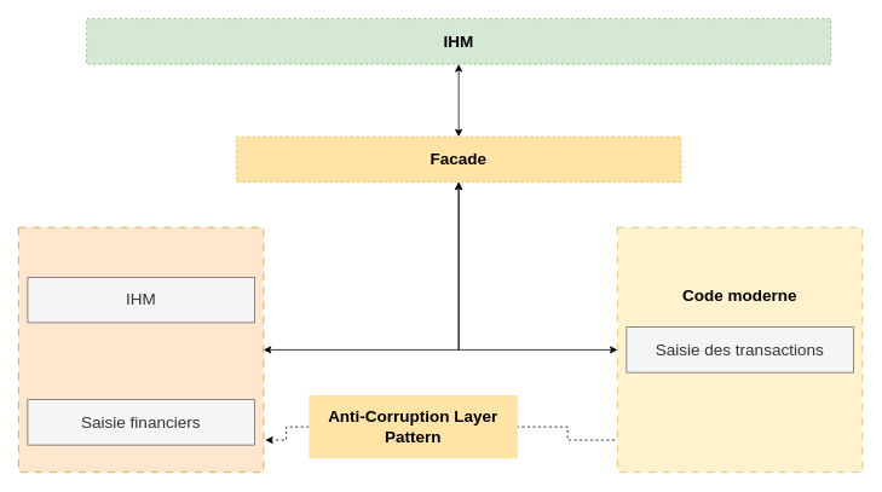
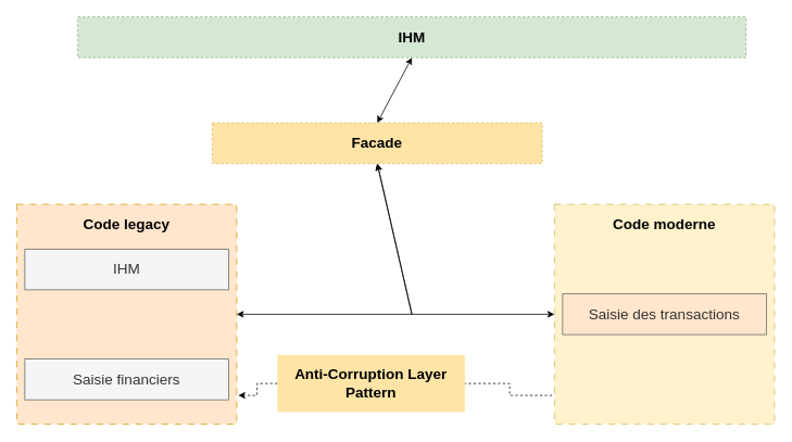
  <mxCell id="0" />
  <mxCell id="1" parent="0" />
  <mxCell id="2" value="" style="whiteSpace=wrap;html=1;aspect=fixed;dashed=1;dashPattern=8 8;fillColor=#ffe6cc;strokeColor=#d79b00;" parent="1" vertex="1"><mxGeometry x="20" y="250" width="270" height="270" as="geometry" /></mxCell>
  <mxCell id="3" value="&lt;font style=&quot;font-size: 18px;&quot;&gt;IHM&lt;/font&gt;" style="rounded=0;whiteSpace=wrap;html=1;fillColor=#f5f5f5;fontColor=#333333;strokeColor=#666666;" parent="1" vertex="1"><mxGeometry x="30" y="305" width="250" height="50" as="geometry" /></mxCell>
  <mxCell id="4" value="&lt;font style=&quot;font-size: 18px;&quot;&gt;Saisie financiers&lt;/font&gt;" style="rounded=0;whiteSpace=wrap;html=1;fillColor=#f5f5f5;fontColor=#333333;strokeColor=#666666;" parent="1" vertex="1"><mxGeometry x="30" y="440" width="250" height="50" as="geometry" /></mxCell>
+ <mxCell id="5" value="&lt;font style=&quot;font-size: 18px;&quot;&gt;&lt;b&gt;Code legacy&lt;/b&gt;&lt;/font&gt;" style="text;html=1;strokeColor=none;fillColor=none;align=center;verticalAlign=middle;whiteSpace=wrap;rounded=0;" parent="1" vertex="1"><mxGeometry x="85" y="260" width="140" height="30" as="geometry" /></mxCell>
  <mxCell id="6" value="&lt;font style=&quot;font-size: 18px;&quot;&gt;&lt;b&gt;IHM&lt;/b&gt;&lt;/font&gt;" style="rounded=0;whiteSpace=wrap;html=1;fillColor=#d5e8d4;strokeColor=#82b366;dashed=1;" parent="1" vertex="1"><mxGeometry x="95" y="20" width="820" height="50" as="geometry" /></mxCell>
- <mxCell id="7" value="&lt;font style=&quot;font-size: 18px;&quot;&gt;&lt;b&gt;Facade&lt;/b&gt;&lt;/font&gt;" style="rounded=0;whiteSpace=wrap;html=1;fillColor=#FFE4A6;strokeColor=#d6b656;dashed=1;" vertex="1" parent="1"><mxGeometry x="260" y="150" width="490" height="50" as="geometry" /></mxCell>
+ <mxCell id="7" value="&lt;font style=&quot;font-size: 18px;&quot;&gt;&lt;b&gt;Facade&lt;/b&gt;&lt;/font&gt;" style="rounded=0;whiteSpace=wrap;html=1;fillColor=#FFE4A6;strokeColor=#d6b656;dashed=1;" vertex="1" parent="1"><mxGeometry x="260" y="150" width="405" height="50" as="geometry" /></mxCell>
  <mxCell id="8" value="" style="endArrow=classic;startArrow=classic;html=1;rounded=0;entryX=0.5;entryY=1;entryDx=0;entryDy=0;exitX=0.5;exitY=0;exitDx=0;exitDy=0;" edge="1" parent="1" source="7" target="6"><mxGeometry width="50" height="50" relative="1" as="geometry"><mxPoint x="480" y="150" as="sourcePoint" /><mxPoint x="530" y="100" as="targetPoint" /></mxGeometry></mxCell>
  <mxCell id="9" value="" style="endArrow=classic;startArrow=classic;html=1;rounded=0;entryX=0.5;entryY=1;entryDx=0;entryDy=0;exitX=1;exitY=0.5;exitDx=0;exitDy=0;" edge="1" parent="1" source="2" target="7"><mxGeometry width="50" height="50" relative="1" as="geometry"><mxPoint x="330" y="420" as="sourcePoint" /><mxPoint x="380" y="370" as="targetPoint" /><Array as="points"><mxPoint x="505" y="385" /></Array></mxGeometry></mxCell>
  <mxCell id="10" value="" style="endArrow=classic;startArrow=classic;html=1;rounded=0;entryX=0.5;entryY=1;entryDx=0;entryDy=0;exitX=0;exitY=0.5;exitDx=0;exitDy=0;" edge="1" parent="1" target="7"><mxGeometry width="50" height="50" relative="1" as="geometry"><mxPoint x="680" y="385" as="sourcePoint" /><mxPoint x="515" y="210" as="targetPoint" /><Array as="points"><mxPoint x="505" y="385" /></Array></mxGeometry></mxCell>
  <mxCell id="11" style="edgeStyle=orthogonalEdgeStyle;rounded=0;orthogonalLoop=1;jettySize=auto;html=1;exitX=-0.011;exitY=0.869;exitDx=0;exitDy=0;entryX=1;entryY=0.5;entryDx=0;entryDy=0;exitPerimeter=0;dashed=1;endArrow=none;endFill=0;" edge="1" parent="1" source="12" target="16"><mxGeometry relative="1" as="geometry" /></mxCell>
  <mxCell id="12" value="" style="whiteSpace=wrap;html=1;aspect=fixed;dashed=1;dashPattern=8 8;fillColor=#fff2cc;strokeColor=#d6b656;" vertex="1" parent="1"><mxGeometry x="680" y="250" width="270" height="270" as="geometry" /></mxCell>
- <mxCell id="13" value="&lt;font style=&quot;font-size: 18px;&quot;&gt;&lt;b&gt;Code moderne&lt;/b&gt;&lt;/font&gt;" style="text;html=1;strokeColor=none;fillColor=none;align=center;verticalAlign=middle;whiteSpace=wrap;rounded=0;" vertex="1" parent="1"><mxGeometry x="745" y="310" width="140" height="30" as="geometry" /></mxCell>
- <mxCell id="14" value="&lt;font style=&quot;font-size: 18px;&quot;&gt;Saisie des transactions&lt;/font&gt;" style="rounded=0;whiteSpace=wrap;html=1;fillColor=#f5f5f5;fontColor=#333333;strokeColor=#666666;" vertex="1" parent="1"><mxGeometry x="690" y="360" width="250" height="50" as="geometry" /></mxCell>
+ <mxCell id="13" value="&lt;font style=&quot;font-size: 18px;&quot;&gt;&lt;b&gt;Code moderne&lt;/b&gt;&lt;/font&gt;" style="text;html=1;strokeColor=none;fillColor=none;align=center;verticalAlign=middle;whiteSpace=wrap;rounded=0;" vertex="1" parent="1"><mxGeometry x="745" y="260" width="140" height="30" as="geometry" /></mxCell>
+ <mxCell id="14" value="&lt;font style=&quot;font-size: 18px;&quot;&gt;Saisie des transactions&lt;/font&gt;" style="rounded=0;whiteSpace=wrap;html=1;fillColor=#ffe6cc;fontColor=#333333;strokeColor=#666666;" vertex="1" parent="1"><mxGeometry x="690" y="360" width="250" height="50" as="geometry" /></mxCell>
  <mxCell id="15" style="edgeStyle=orthogonalEdgeStyle;rounded=0;orthogonalLoop=1;jettySize=auto;html=1;exitX=0;exitY=0.5;exitDx=0;exitDy=0;entryX=1.007;entryY=0.869;entryDx=0;entryDy=0;entryPerimeter=0;dashed=1;" edge="1" parent="1" source="16" target="2"><mxGeometry relative="1" as="geometry" /></mxCell>
  <mxCell id="16" value="&lt;font style=&quot;font-size: 18px;&quot;&gt;&lt;b&gt;Anti-Corruption Layer Pattern&lt;/b&gt;&lt;/font&gt;" style="rounded=0;whiteSpace=wrap;html=1;fillColor=#FFE4A6;strokeColor=none;dashed=1;" vertex="1" parent="1"><mxGeometry x="340" y="435" width="230" height="70" as="geometry" /></mxCell>
